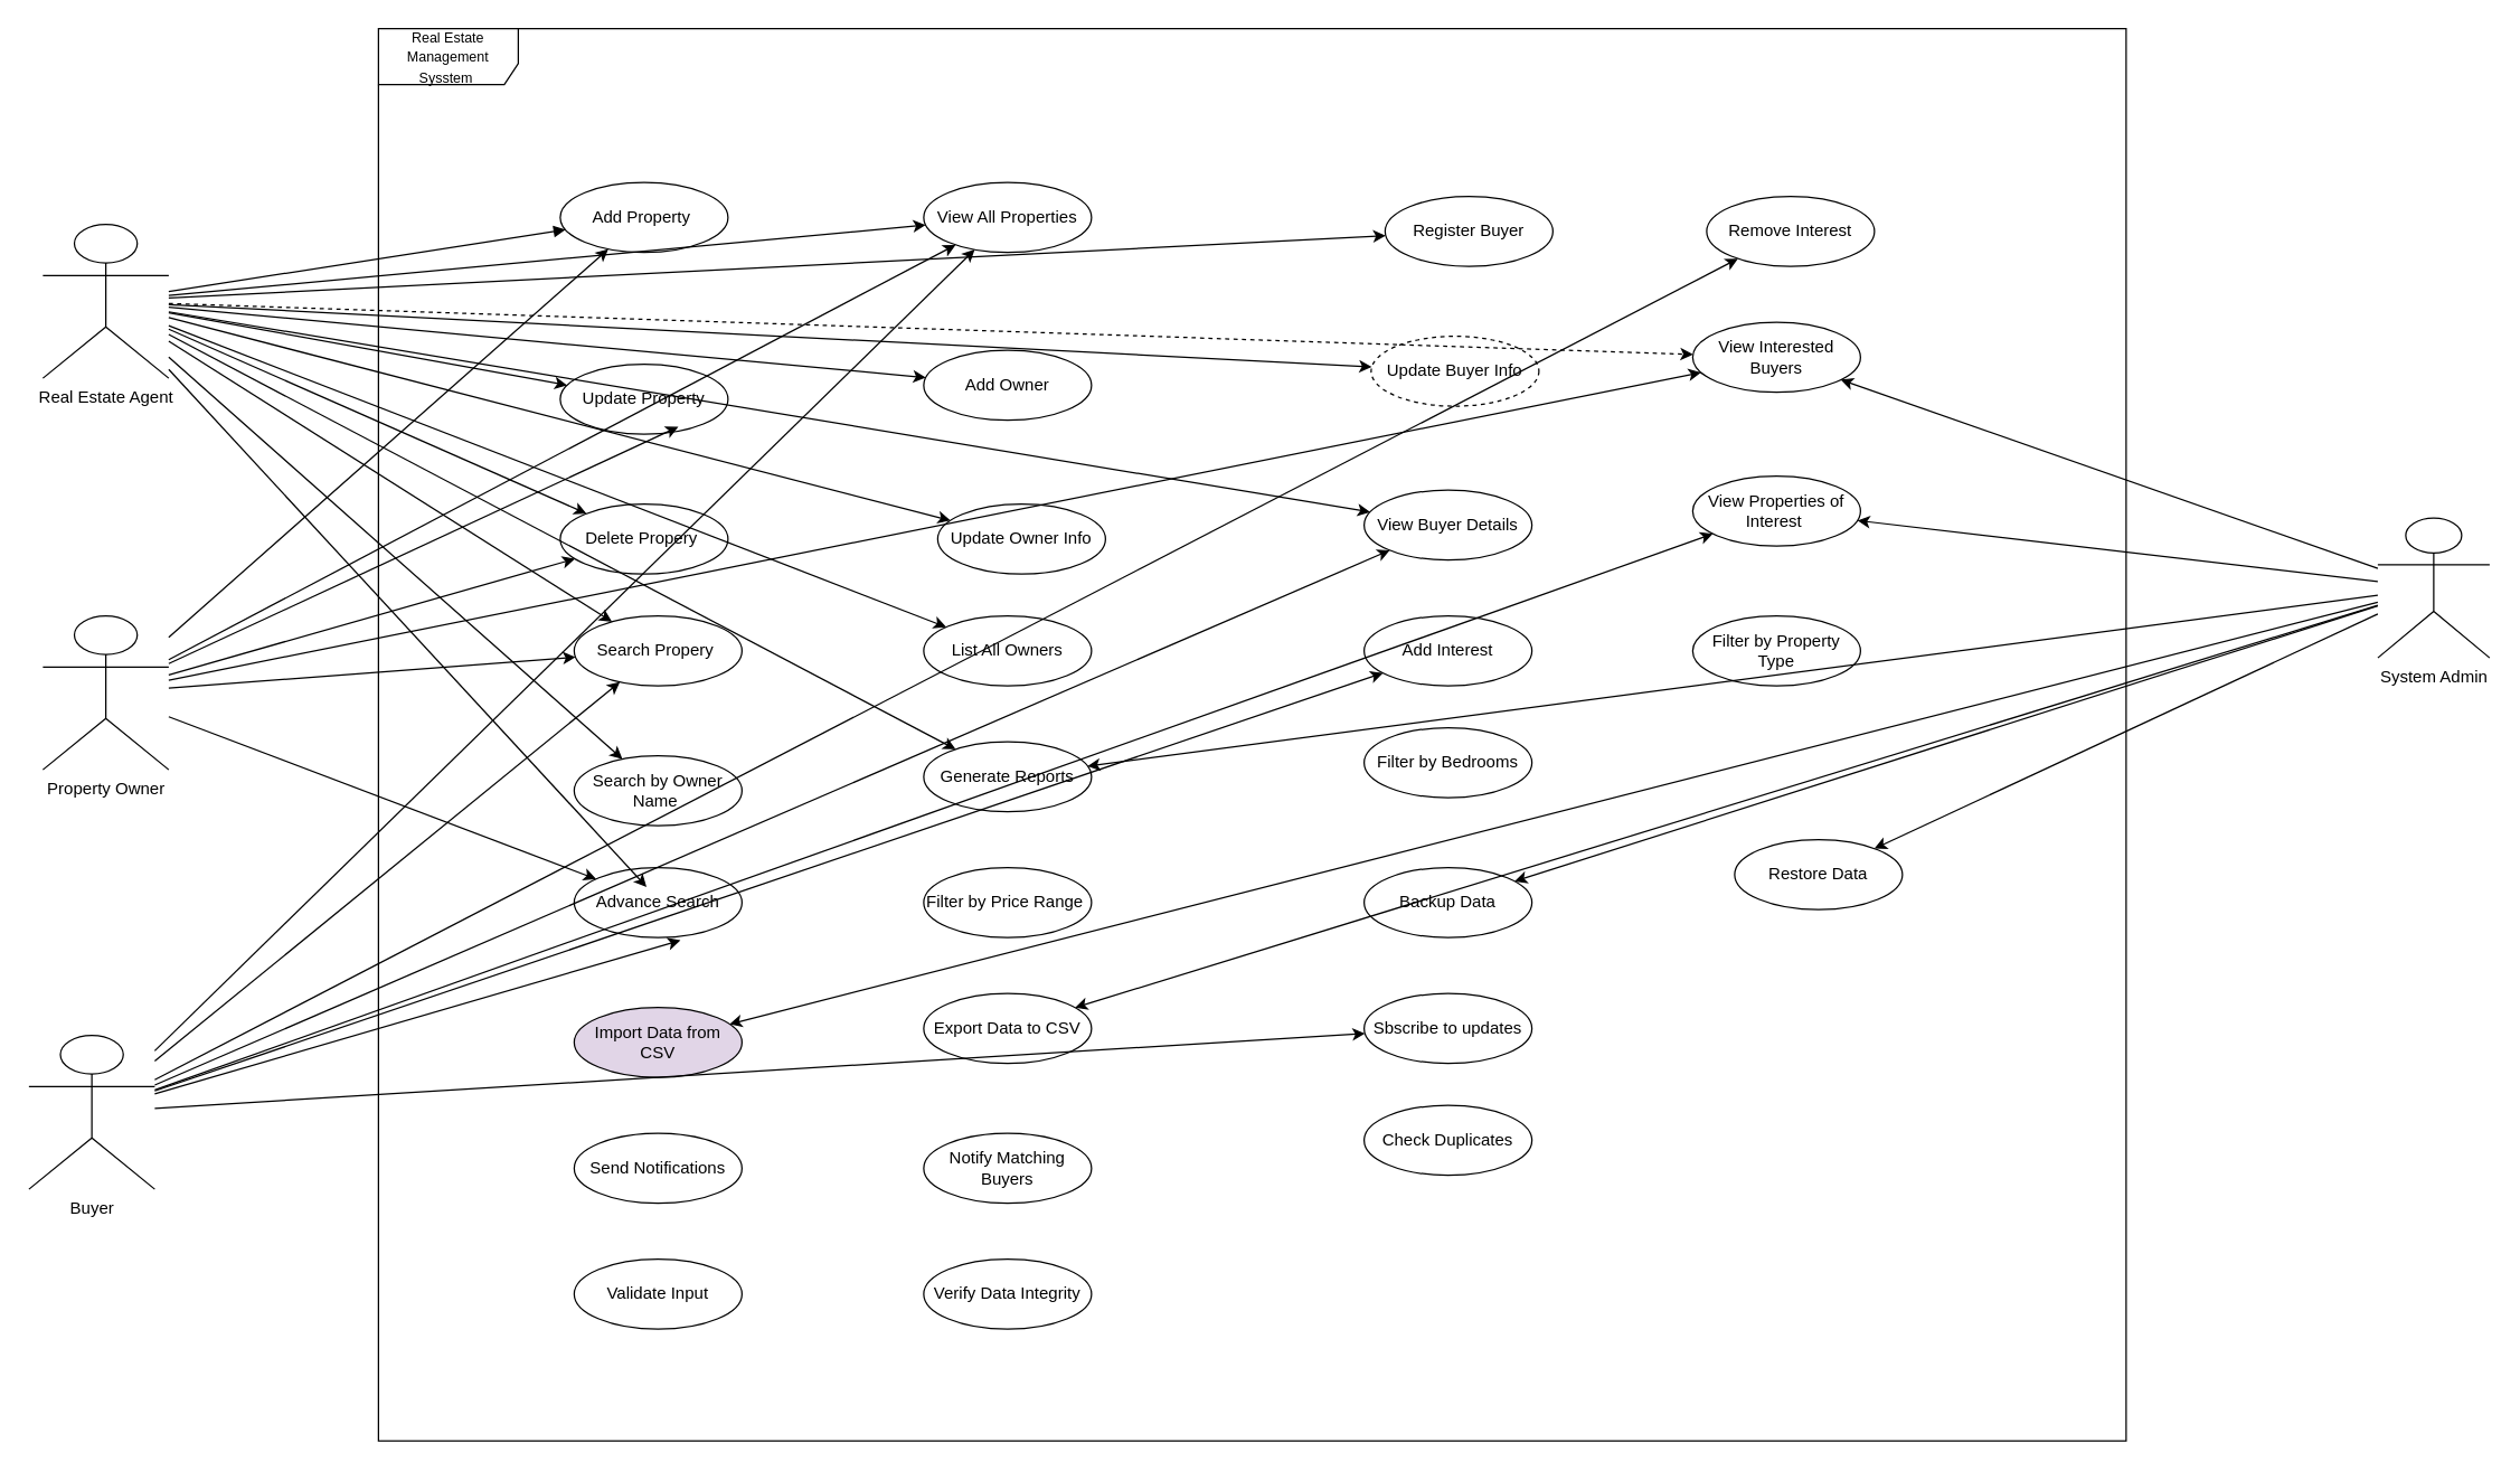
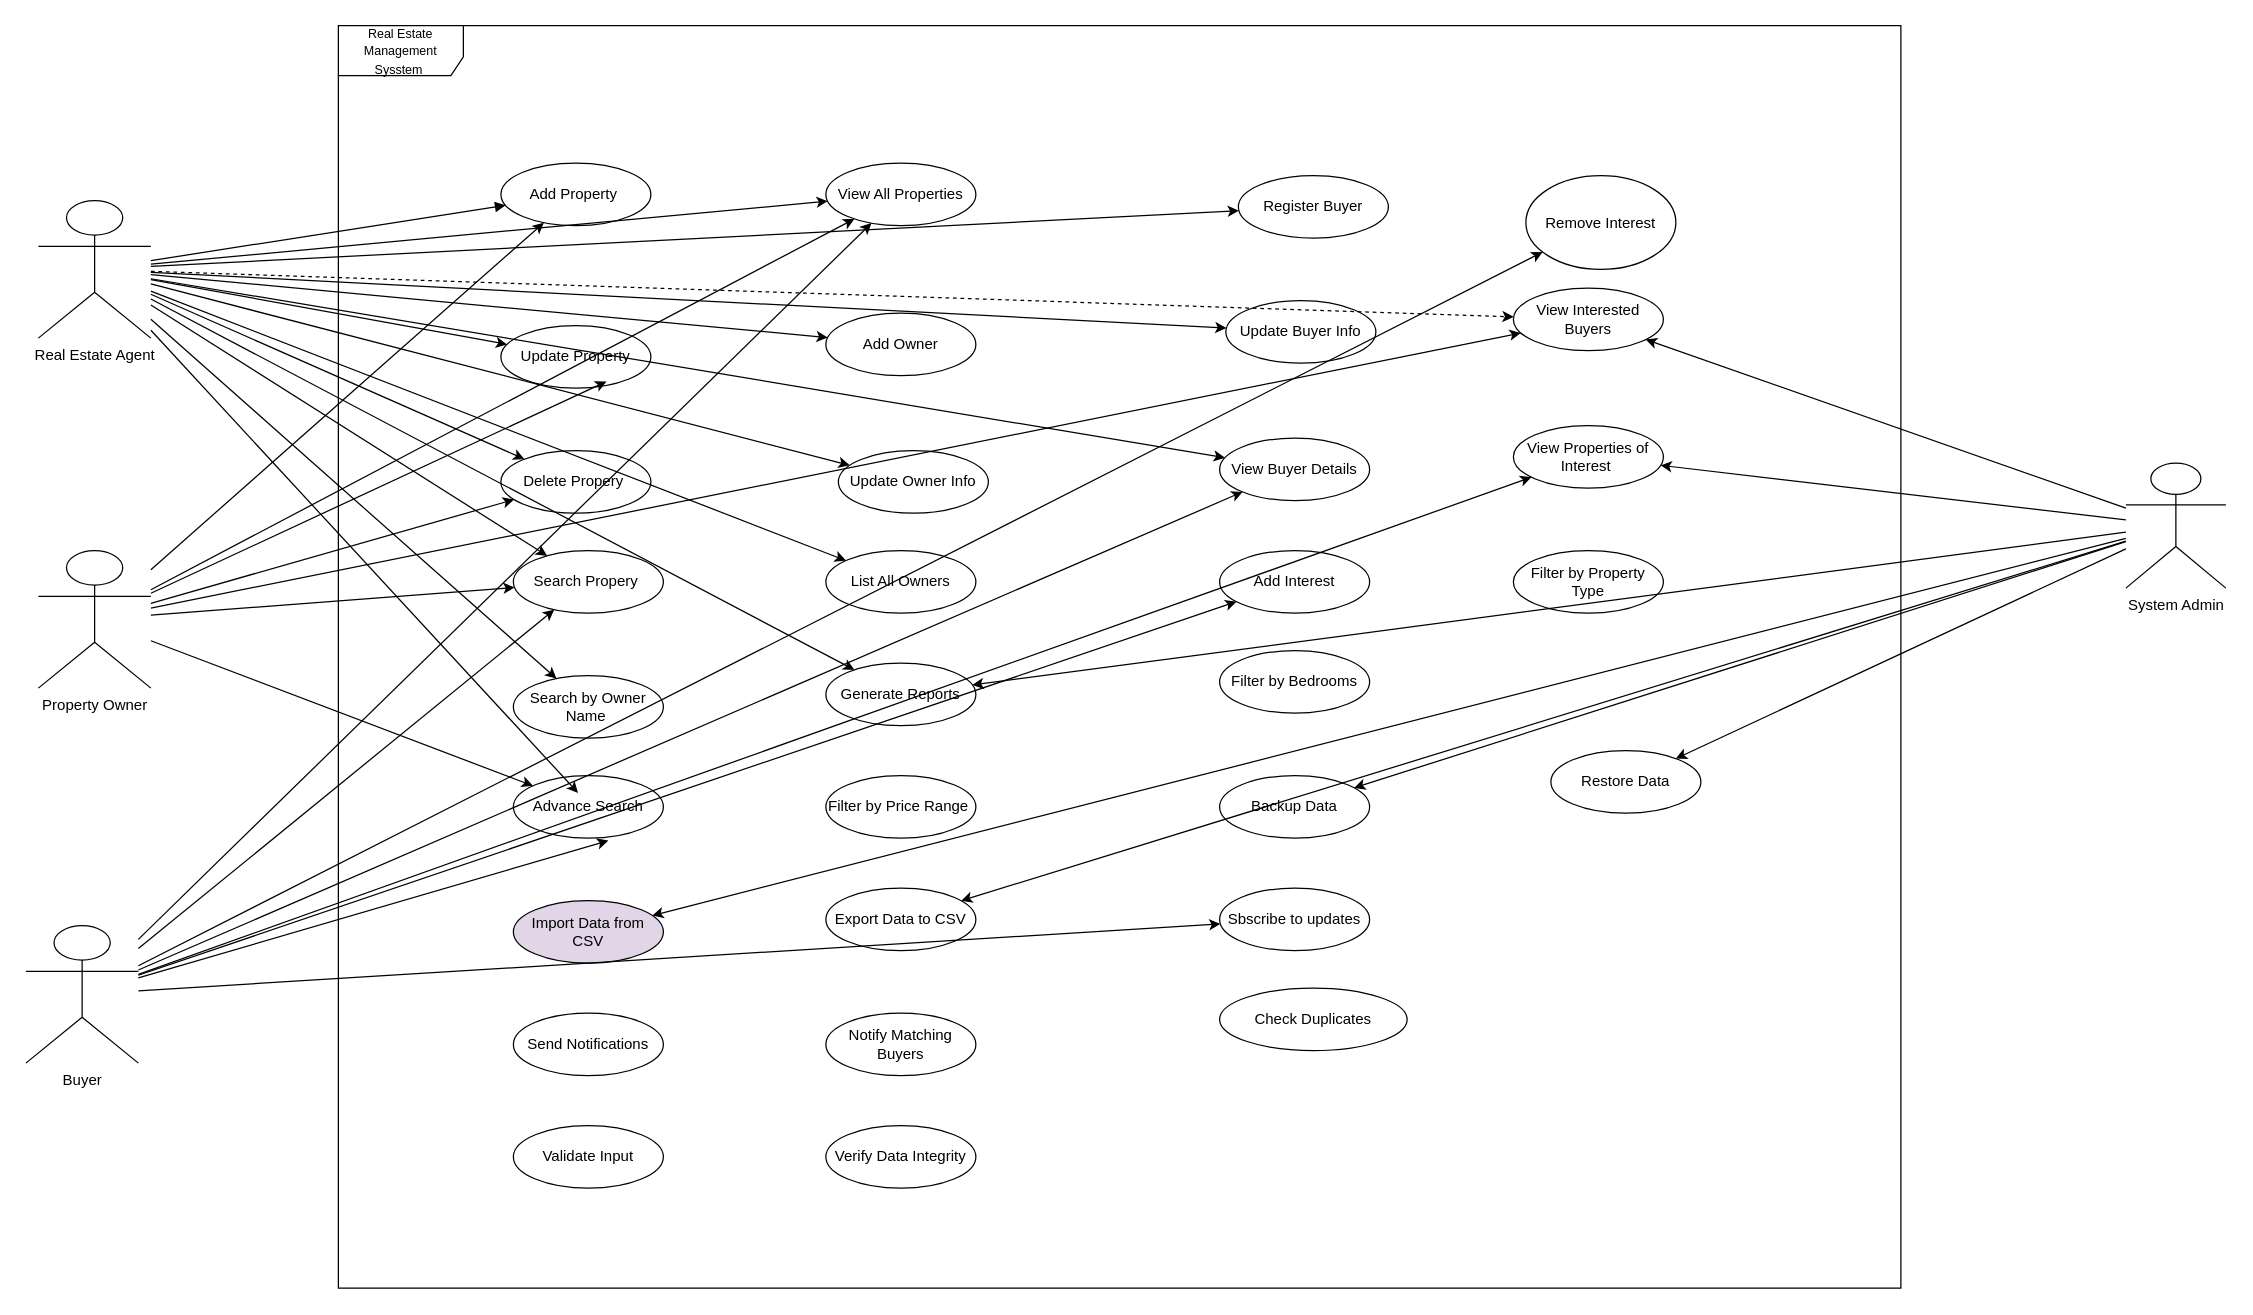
  <mxCell id="0" />
  <mxCell id="1" parent="0" />
  <mxCell id="2" value="&lt;font style=&quot;font-size: 10px;&quot;&gt;Real Estate Management Sysstem&amp;nbsp;&lt;/font&gt;" style="shape=umlFrame;html=1;pointerEvents=0;gradientColor=none;fillColor=default;strokeColor=default;whiteSpace=wrap;width=100;height=40;" vertex="1" parent="1"><mxGeometry x="270" y="20" width="1250" height="1010" as="geometry" /></mxCell>
  <mxCell id="3" value="Add Property&amp;nbsp;" style="ellipse;whiteSpace=wrap;html=1;" vertex="1" parent="1"><mxGeometry x="400" y="130" width="120" height="50" as="geometry" /></mxCell>
  <mxCell id="4" value="View All Properties" style="ellipse;whiteSpace=wrap;html=1;" vertex="1" parent="1"><mxGeometry x="660" y="130" width="120" height="50" as="geometry" /></mxCell>
  <mxCell id="5" value="Register Buyer" style="ellipse;whiteSpace=wrap;html=1;" vertex="1" parent="1"><mxGeometry x="990" width="120" height="50" as="geometry" y="140" /></mxCell>
- <mxCell id="6" value="Remove Interest" style="ellipse;whiteSpace=wrap;html=1;" vertex="1" parent="1"><mxGeometry x="1220" width="120" height="50" as="geometry" y="140" /></mxCell>
+ <mxCell id="6" value="Remove Interest" style="ellipse;whiteSpace=wrap;html=1;" vertex="1" parent="1"><mxGeometry x="1220" y="140" width="120" height="75" as="geometry" /></mxCell>
  <mxCell id="7" value="Update Property" style="ellipse;whiteSpace=wrap;html=1;" vertex="1" parent="1"><mxGeometry x="400" y="260" width="120" height="50" as="geometry" /></mxCell>
  <mxCell id="8" value="Delete Propery&amp;nbsp;" style="ellipse;whiteSpace=wrap;html=1;" vertex="1" parent="1"><mxGeometry x="400" y="360" width="120" height="50" as="geometry" /></mxCell>
  <mxCell id="9" value="Search Propery&amp;nbsp;" style="ellipse;whiteSpace=wrap;html=1;" vertex="1" parent="1"><mxGeometry x="410" y="440" width="120" height="50" as="geometry" /></mxCell>
  <mxCell id="10" value="Search by Owner Name&amp;nbsp;" style="ellipse;whiteSpace=wrap;html=1;" vertex="1" parent="1"><mxGeometry x="410" y="540" width="120" height="50" as="geometry" /></mxCell>
  <mxCell id="11" value="Advance Search" style="ellipse;whiteSpace=wrap;html=1;" vertex="1" parent="1"><mxGeometry x="410" y="620" width="120" height="50" as="geometry" /></mxCell>
  <mxCell id="12" value="Import Data from CSV" style="ellipse;whiteSpace=wrap;html=1;fillColor=#e1d5e7;" vertex="1" parent="1"><mxGeometry x="410" y="720" width="120" height="50" as="geometry" /></mxCell>
  <mxCell id="13" value="Send Notifications" style="ellipse;whiteSpace=wrap;html=1;" vertex="1" parent="1"><mxGeometry x="410" y="810" width="120" height="50" as="geometry" /></mxCell>
  <mxCell id="14" value="Validate Input" style="ellipse;whiteSpace=wrap;html=1;" vertex="1" parent="1"><mxGeometry x="410" y="900" width="120" height="50" as="geometry" /></mxCell>
  <mxCell id="15" value="Add Owner" style="ellipse;whiteSpace=wrap;html=1;" vertex="1" parent="1"><mxGeometry x="660" y="250" width="120" height="50" as="geometry" /></mxCell>
  <mxCell id="16" value="Update Owner Info" style="ellipse;whiteSpace=wrap;html=1;" vertex="1" parent="1"><mxGeometry x="670" y="360" width="120" height="50" as="geometry" /></mxCell>
  <mxCell id="17" value="List All Owners" style="ellipse;whiteSpace=wrap;html=1;" vertex="1" parent="1"><mxGeometry x="660" y="440" width="120" height="50" as="geometry" /></mxCell>
  <mxCell id="18" value="Generate Reports" style="ellipse;whiteSpace=wrap;html=1;" vertex="1" parent="1"><mxGeometry x="660" y="530" width="120" height="50" as="geometry" /></mxCell>
  <mxCell id="19" value="Filter by Price Range&amp;nbsp;" style="ellipse;whiteSpace=wrap;html=1;" vertex="1" parent="1"><mxGeometry x="660" y="620" width="120" height="50" as="geometry" /></mxCell>
  <mxCell id="20" value="Export Data to CSV" style="ellipse;whiteSpace=wrap;html=1;" vertex="1" parent="1"><mxGeometry x="660" y="710" width="120" height="50" as="geometry" /></mxCell>
  <mxCell id="21" value="Notify Matching Buyers" style="ellipse;whiteSpace=wrap;html=1;" vertex="1" parent="1"><mxGeometry x="660" y="810" width="120" height="50" as="geometry" /></mxCell>
  <mxCell id="22" value="Verify Data Integrity" style="ellipse;whiteSpace=wrap;html=1;" vertex="1" parent="1"><mxGeometry x="660" y="900" width="120" height="50" as="geometry" /></mxCell>
- <mxCell id="23" value="Update Buyer Info" style="ellipse;whiteSpace=wrap;html=1;dashed=1;" vertex="1" parent="1"><mxGeometry x="980" y="240" width="120" height="50" as="geometry" /></mxCell>
+ <mxCell id="23" value="Update Buyer Info" style="ellipse;whiteSpace=wrap;html=1;" vertex="1" parent="1"><mxGeometry x="980" y="240" width="120" height="50" as="geometry" /></mxCell>
  <mxCell id="24" value="View Buyer Details" style="ellipse;whiteSpace=wrap;html=1;" vertex="1" parent="1"><mxGeometry x="975" y="350" width="120" height="50" as="geometry" /></mxCell>
  <mxCell id="25" value="Add Interest" style="ellipse;whiteSpace=wrap;html=1;" vertex="1" parent="1"><mxGeometry x="975" y="440" width="120" height="50" as="geometry" /></mxCell>
  <mxCell id="26" value="Filter by Bedrooms" style="ellipse;whiteSpace=wrap;html=1;" vertex="1" parent="1"><mxGeometry x="975" y="520" width="120" height="50" as="geometry" /></mxCell>
  <mxCell id="27" value="Backup Data" style="ellipse;whiteSpace=wrap;html=1;" vertex="1" parent="1"><mxGeometry x="975" y="620" width="120" height="50" as="geometry" /></mxCell>
  <mxCell id="28" value="Sbscribe to updates" style="ellipse;whiteSpace=wrap;html=1;" vertex="1" parent="1"><mxGeometry x="975" y="710" width="120" height="50" as="geometry" /></mxCell>
- <mxCell id="29" value="Check Duplicates" style="ellipse;whiteSpace=wrap;html=1;" vertex="1" parent="1"><mxGeometry x="975" y="790" width="120" height="50" as="geometry" /></mxCell>
+ <mxCell id="29" value="Check Duplicates" style="ellipse;whiteSpace=wrap;html=1;" vertex="1" parent="1"><mxGeometry x="975" y="790" width="150" height="50" as="geometry" /></mxCell>
  <mxCell id="30" value="View Interested Buyers" style="ellipse;whiteSpace=wrap;html=1;" vertex="1" parent="1"><mxGeometry x="1210" y="230" width="120" height="50" as="geometry" /></mxCell>
  <mxCell id="31" value="View Properties of Interest&amp;nbsp;" style="ellipse;whiteSpace=wrap;html=1;" vertex="1" parent="1"><mxGeometry x="1210" y="340" width="120" height="50" as="geometry" /></mxCell>
  <mxCell id="32" value="Filter by Property Type" style="ellipse;whiteSpace=wrap;html=1;" vertex="1" parent="1"><mxGeometry x="1210" y="440" width="120" height="50" as="geometry" /></mxCell>
  <mxCell id="33" value="Restore Data" style="ellipse;whiteSpace=wrap;html=1;" vertex="1" parent="1"><mxGeometry x="1240" y="600" width="120" height="50" as="geometry" /></mxCell>
  <mxCell id="34" style="edgeStyle=none;html=1;" edge="1" parent="1" source="47" target="7"><mxGeometry relative="1" as="geometry" /></mxCell>
  <mxCell id="35" style="edgeStyle=none;html=1;" edge="1" parent="1" source="47" target="8"><mxGeometry relative="1" as="geometry" /></mxCell>
  <mxCell id="36" style="edgeStyle=none;html=1;" edge="1" parent="1" source="47" target="9"><mxGeometry relative="1" as="geometry" /></mxCell>
  <mxCell id="37" style="edgeStyle=none;html=1;" edge="1" parent="1" source="47" target="4"><mxGeometry relative="1" as="geometry" /></mxCell>
  <mxCell id="38" style="edgeStyle=none;html=1;" edge="1" parent="1" source="47" target="15"><mxGeometry relative="1" as="geometry" /></mxCell>
  <mxCell id="39" style="edgeStyle=none;html=1;" edge="1" parent="1" source="47" target="16"><mxGeometry relative="1" as="geometry" /></mxCell>
  <mxCell id="40" style="edgeStyle=none;html=1;" edge="1" parent="1" source="47" target="17"><mxGeometry relative="1" as="geometry" /></mxCell>
  <mxCell id="41" style="edgeStyle=none;html=1;" edge="1" parent="1" source="47" target="10"><mxGeometry relative="1" as="geometry" /></mxCell>
  <mxCell id="42" style="edgeStyle=none;html=1;" edge="1" parent="1" source="47" target="5"><mxGeometry relative="1" as="geometry" /></mxCell>
  <mxCell id="43" style="edgeStyle=none;html=1;" edge="1" parent="1" source="47" target="23"><mxGeometry relative="1" as="geometry" /></mxCell>
  <mxCell id="44" style="edgeStyle=none;html=1;" edge="1" parent="1" source="47" target="24"><mxGeometry relative="1" as="geometry" /></mxCell>
  <mxCell id="45" style="edgeStyle=none;html=1;dashed=1;" edge="1" parent="1" source="47" target="30"><mxGeometry relative="1" as="geometry" /></mxCell>
  <mxCell id="46" style="edgeStyle=none;html=1;" edge="1" parent="1" source="47" target="18"><mxGeometry relative="1" as="geometry" /></mxCell>
  <mxCell id="47" value="Real Estate Agent" style="shape=umlActor;verticalLabelPosition=bottom;verticalAlign=top;html=1;" vertex="1" parent="1"><mxGeometry x="30" y="160" width="90" height="110" as="geometry" /></mxCell>
  <mxCell id="48" style="edgeStyle=none;html=1;" edge="1" parent="1" source="54" target="3"><mxGeometry relative="1" as="geometry" /></mxCell>
  <mxCell id="49" style="edgeStyle=none;html=1;" edge="1" parent="1" source="54" target="8"><mxGeometry relative="1" as="geometry" /></mxCell>
  <mxCell id="50" style="edgeStyle=none;html=1;" edge="1" parent="1" source="54" target="9"><mxGeometry relative="1" as="geometry" /></mxCell>
  <mxCell id="51" style="edgeStyle=none;html=1;" edge="1" parent="1" source="54" target="4"><mxGeometry relative="1" as="geometry" /></mxCell>
  <mxCell id="52" style="edgeStyle=none;html=1;" edge="1" parent="1" source="54" target="30"><mxGeometry relative="1" as="geometry" /></mxCell>
  <mxCell id="53" style="edgeStyle=none;html=1;" edge="1" parent="1" source="54" target="11"><mxGeometry relative="1" as="geometry" /></mxCell>
  <mxCell id="54" value="Property Owner" style="shape=umlActor;verticalLabelPosition=bottom;verticalAlign=top;html=1;" vertex="1" parent="1"><mxGeometry x="30" y="440" width="90" height="110" as="geometry" /></mxCell>
  <mxCell id="55" style="edgeStyle=none;html=1;" edge="1" parent="1" source="62" target="9"><mxGeometry relative="1" as="geometry" /></mxCell>
  <mxCell id="56" style="edgeStyle=none;html=1;" edge="1" parent="1" source="62" target="4"><mxGeometry relative="1" as="geometry" /></mxCell>
  <mxCell id="57" style="edgeStyle=none;html=1;" edge="1" parent="1" source="62" target="24"><mxGeometry relative="1" as="geometry" /></mxCell>
  <mxCell id="58" style="edgeStyle=none;html=1;" edge="1" parent="1" source="62" target="25"><mxGeometry relative="1" as="geometry" /></mxCell>
  <mxCell id="59" style="edgeStyle=none;html=1;" edge="1" parent="1" source="62" target="6"><mxGeometry relative="1" as="geometry" /></mxCell>
  <mxCell id="60" style="edgeStyle=none;html=1;" edge="1" parent="1" source="62" target="31"><mxGeometry relative="1" as="geometry" /></mxCell>
  <mxCell id="61" style="edgeStyle=none;html=1;" edge="1" parent="1" source="62" target="28"><mxGeometry relative="1" as="geometry" /></mxCell>
  <mxCell id="62" value="Buyer" style="shape=umlActor;verticalLabelPosition=bottom;verticalAlign=top;html=1;" vertex="1" parent="1"><mxGeometry x="20" y="740" width="90" height="110" as="geometry" /></mxCell>
  <mxCell id="63" style="edgeStyle=none;html=1;" edge="1" parent="1" source="70" target="30"><mxGeometry relative="1" as="geometry" /></mxCell>
  <mxCell id="64" style="edgeStyle=none;html=1;" edge="1" parent="1" source="70" target="31"><mxGeometry relative="1" as="geometry" /></mxCell>
  <mxCell id="65" style="edgeStyle=none;html=1;" edge="1" parent="1" source="70" target="18"><mxGeometry relative="1" as="geometry" /></mxCell>
  <mxCell id="66" style="edgeStyle=none;html=1;" edge="1" parent="1" source="70" target="12"><mxGeometry relative="1" as="geometry" /></mxCell>
  <mxCell id="67" style="edgeStyle=none;html=1;" edge="1" parent="1" source="70" target="20"><mxGeometry relative="1" as="geometry" /></mxCell>
  <mxCell id="68" style="edgeStyle=none;html=1;" edge="1" parent="1" source="70" target="27"><mxGeometry relative="1" as="geometry" /></mxCell>
  <mxCell id="69" style="edgeStyle=none;html=1;" edge="1" parent="1" source="70" target="33"><mxGeometry relative="1" as="geometry"><mxPoint x="1670" y="580" as="targetPoint" /></mxGeometry></mxCell>
  <mxCell id="70" value="System Admin" style="shape=umlActor;verticalLabelPosition=bottom;verticalAlign=top;html=1;" vertex="1" parent="1"><mxGeometry x="1700" y="370" width="80" height="100" as="geometry" /></mxCell>
  <mxCell id="71" value="" style="html=1;verticalAlign=bottom;endArrow=block;curved=0;rounded=0;" edge="1" parent="1" source="47" target="3"><mxGeometry width="80" relative="1" as="geometry"><mxPoint x="480" y="340" as="sourcePoint" /><mxPoint x="560" y="340" as="targetPoint" /></mxGeometry></mxCell>
  <mxCell id="72" style="edgeStyle=none;html=1;entryX=0.431;entryY=0.276;entryDx=0;entryDy=0;entryPerimeter=0;" edge="1" parent="1" source="47" target="11"><mxGeometry relative="1" as="geometry" /></mxCell>
  <mxCell id="73" style="edgeStyle=none;html=1;entryX=0.704;entryY=0.895;entryDx=0;entryDy=0;entryPerimeter=0;" edge="1" parent="1" source="54" target="7"><mxGeometry relative="1" as="geometry" /></mxCell>
  <mxCell id="74" style="edgeStyle=none;html=1;entryX=0.633;entryY=1.04;entryDx=0;entryDy=0;entryPerimeter=0;" edge="1" parent="1" source="62" target="11"><mxGeometry relative="1" as="geometry" /></mxCell>
